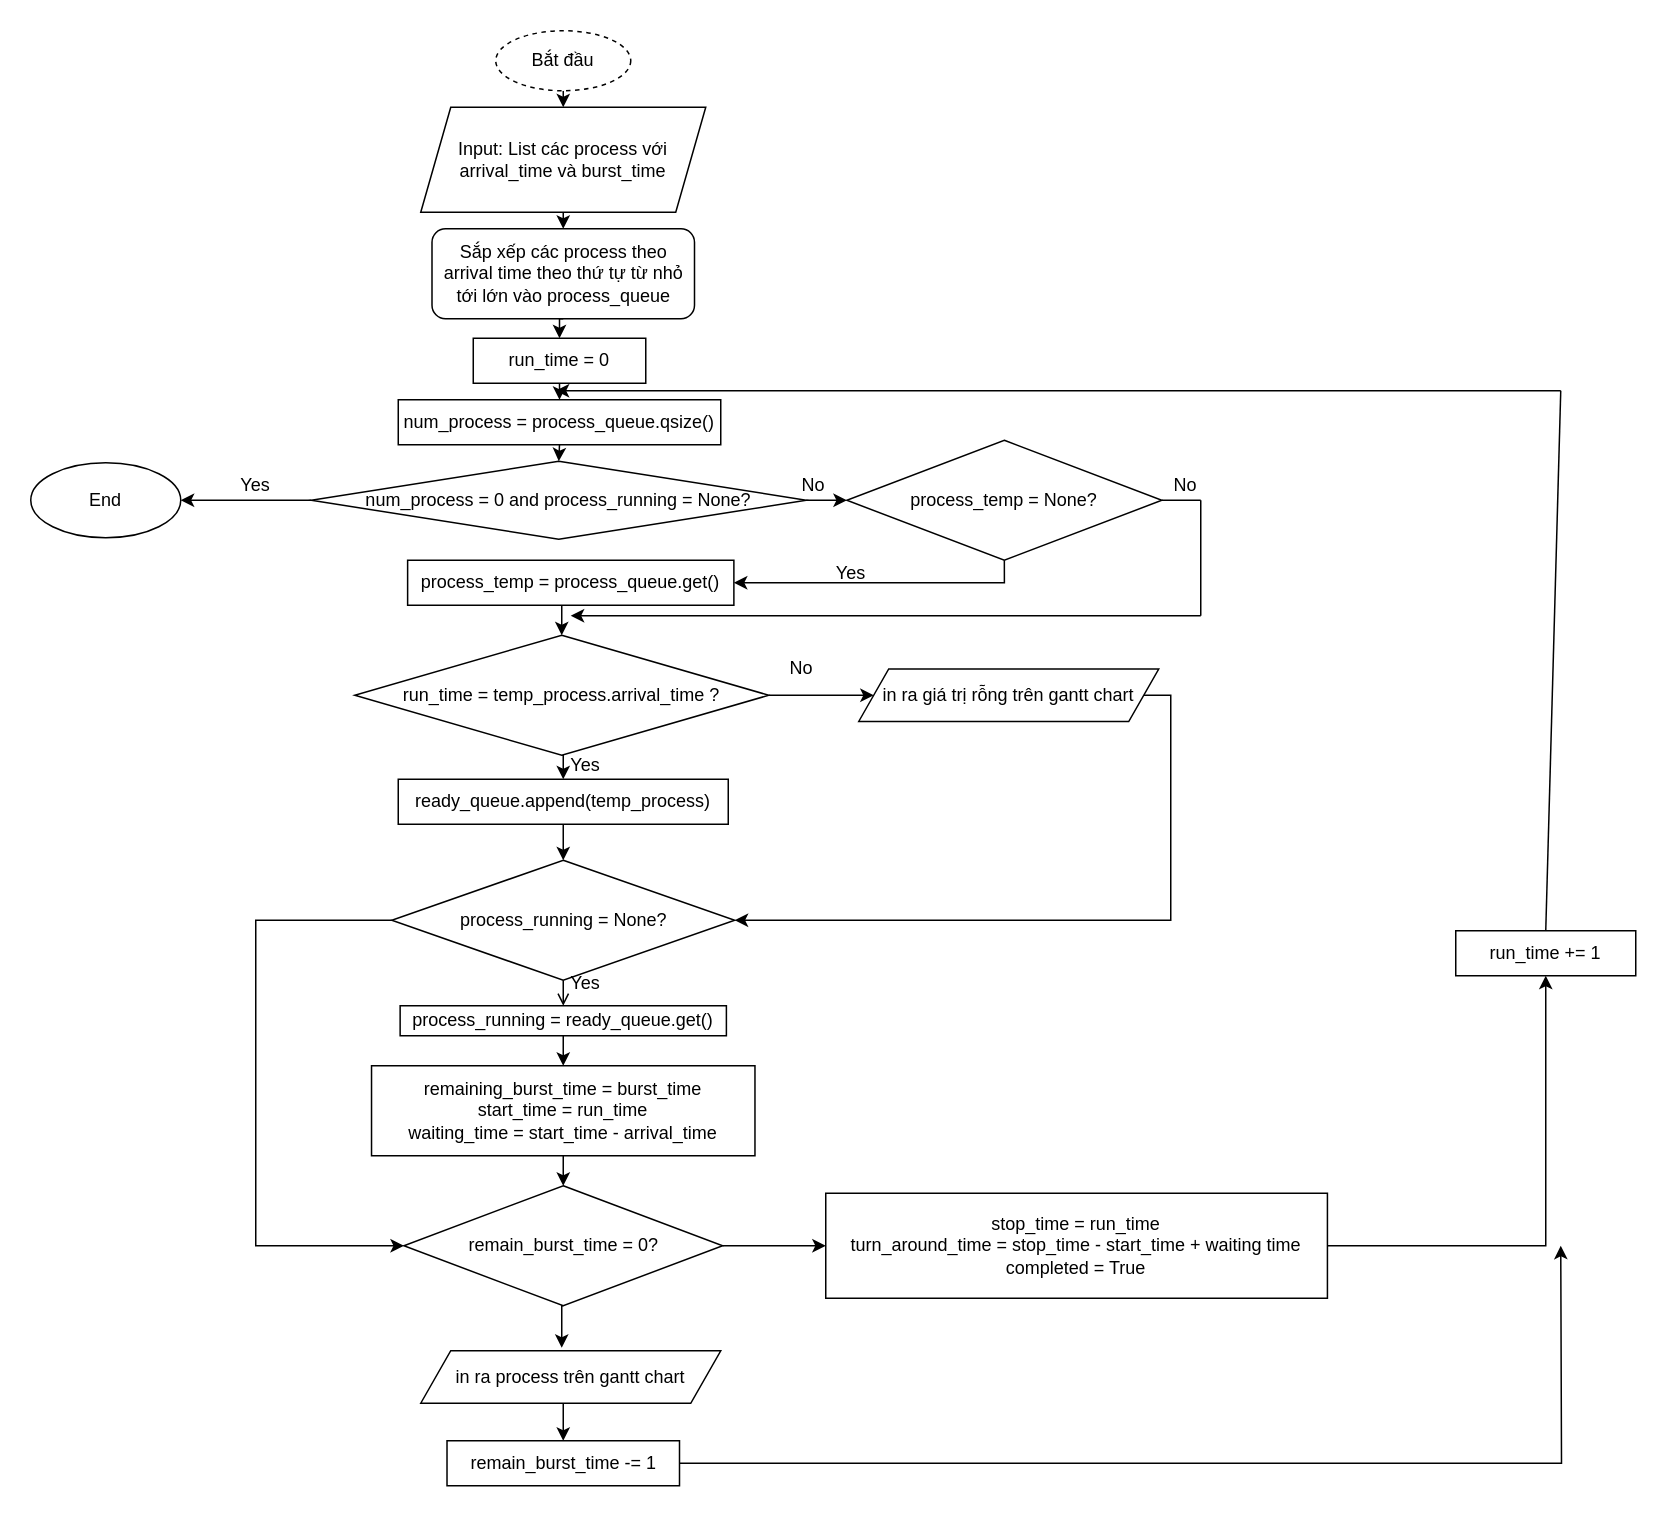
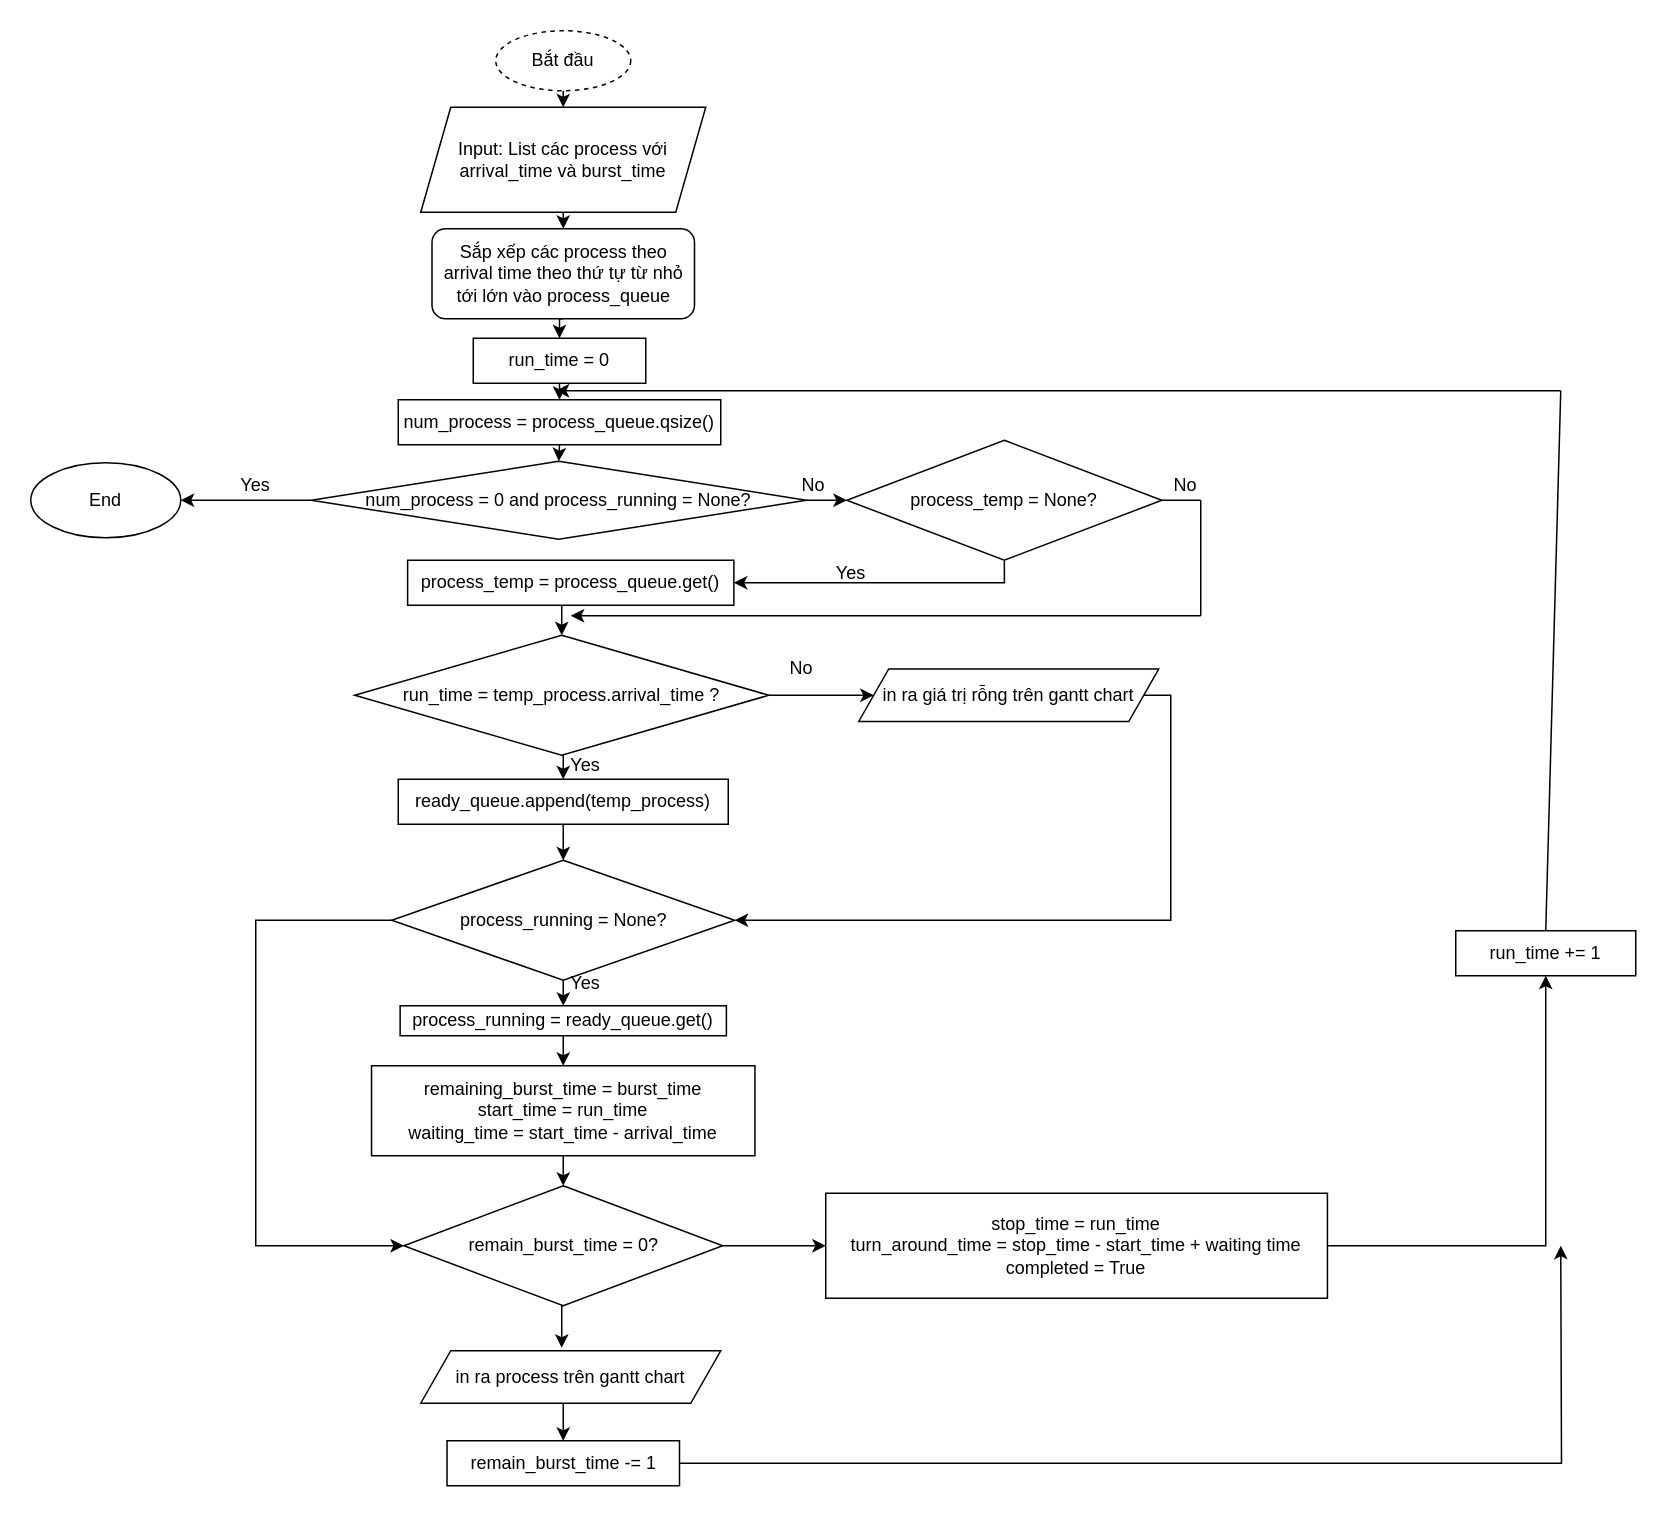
  <mxCell id="0" />
  <mxCell id="1" parent="0" />
  <mxCell id="2" value="End" style="ellipse;whiteSpace=wrap;html=1;rotation=0;" vertex="1" parent="1"><mxGeometry x="20" y="308" width="100" height="50" as="geometry" /></mxCell>
  <mxCell id="3" style="edgeStyle=orthogonalEdgeStyle;rounded=0;orthogonalLoop=1;jettySize=auto;html=1;exitX=1;exitY=0.5;exitDx=0;exitDy=0;" edge="1" parent="1" source="4"><mxGeometry relative="1" as="geometry"><mxPoint x="1040" y="830" as="targetPoint" /></mxGeometry></mxCell>
  <mxCell id="4" value="remain_burst_time -= 1" style="whiteSpace=wrap;html=1;" vertex="1" parent="1"><mxGeometry x="297.51" y="960" width="154.99" height="30" as="geometry" /></mxCell>
  <mxCell id="5" style="edgeStyle=orthogonalEdgeStyle;rounded=0;orthogonalLoop=1;jettySize=auto;html=1;exitX=0.5;exitY=1;exitDx=0;exitDy=0;entryX=0.5;entryY=0;entryDx=0;entryDy=0;" edge="1" parent="1" source="6" target="8"><mxGeometry relative="1" as="geometry" /></mxCell>
  <mxCell id="6" value="remaining_burst_time = burst_time&lt;br&gt;&lt;div&gt;start_time = run_time&lt;/div&gt;&lt;div&gt;waiting_time = start_time - arrival_time&lt;br&gt;&lt;/div&gt;" style="rounded=0;whiteSpace=wrap;html=1;" vertex="1" parent="1"><mxGeometry x="247.19" y="710" width="255.62" height="60" as="geometry" /></mxCell>
  <mxCell id="7" style="edgeStyle=orthogonalEdgeStyle;rounded=0;orthogonalLoop=1;jettySize=auto;html=1;exitX=1;exitY=0.5;exitDx=0;exitDy=0;entryX=0;entryY=0.5;entryDx=0;entryDy=0;" edge="1" parent="1" source="8" target="10"><mxGeometry relative="1" as="geometry" /></mxCell>
  <mxCell id="8" value="remain_burst_time = 0?" style="rhombus;whiteSpace=wrap;html=1;" vertex="1" parent="1"><mxGeometry x="268.76" y="790" width="212.5" height="80" as="geometry" /></mxCell>
  <mxCell id="9" style="edgeStyle=orthogonalEdgeStyle;rounded=0;orthogonalLoop=1;jettySize=auto;html=1;exitX=1;exitY=0.5;exitDx=0;exitDy=0;entryX=0.5;entryY=1;entryDx=0;entryDy=0;" edge="1" parent="1" source="10" target="30"><mxGeometry relative="1" as="geometry" /></mxCell>
  <mxCell id="10" value="&lt;div&gt;stop_time = run_time&lt;br&gt;turn_around_time = stop_time - start_time + waiting time&lt;br&gt;&lt;/div&gt;&lt;div&gt;completed = True&lt;br&gt;&lt;/div&gt;" style="rounded=0;whiteSpace=wrap;html=1;" vertex="1" parent="1"><mxGeometry x="550" y="795" width="334.45" height="70" as="geometry" /></mxCell>
  <mxCell id="11" value="&lt;div&gt;No&lt;/div&gt;" style="text;html=1;strokeColor=none;fillColor=none;align=center;verticalAlign=middle;whiteSpace=wrap;rounded=0;" vertex="1" parent="1"><mxGeometry x="504.06" y="430" width="60" height="30" as="geometry" /></mxCell>
  <mxCell id="12" style="edgeStyle=orthogonalEdgeStyle;rounded=0;orthogonalLoop=1;jettySize=auto;html=1;exitX=0.5;exitY=1;exitDx=0;exitDy=0;entryX=0.5;entryY=0;entryDx=0;entryDy=0;" edge="1" parent="1" source="14" target="28"><mxGeometry relative="1" as="geometry" /></mxCell>
  <mxCell id="13" style="edgeStyle=orthogonalEdgeStyle;rounded=0;orthogonalLoop=1;jettySize=auto;html=1;exitX=1;exitY=0.5;exitDx=0;exitDy=0;entryX=0;entryY=0.5;entryDx=0;entryDy=0;" edge="1" parent="1" source="14" target="38"><mxGeometry relative="1" as="geometry"><Array as="points"><mxPoint x="574" y="463" /></Array></mxGeometry></mxCell>
  <mxCell id="14" value="run_time = temp_process.arrival_time ?" style="rhombus;whiteSpace=wrap;html=1;" vertex="1" parent="1"><mxGeometry x="236.02" y="423" width="275.96" height="80" as="geometry" /></mxCell>
  <mxCell id="15" style="edgeStyle=orthogonalEdgeStyle;rounded=0;orthogonalLoop=1;jettySize=auto;html=1;exitX=0.5;exitY=1;exitDx=0;exitDy=0;entryX=0.5;entryY=0;entryDx=0;entryDy=0;" edge="1" parent="1" source="16" target="18"><mxGeometry relative="1" as="geometry" /></mxCell>
  <mxCell id="16" value="Bắt đầu" style="ellipse;whiteSpace=wrap;html=1;dashed=1;" vertex="1" parent="1"><mxGeometry x="330" width="90" height="40" as="geometry" y="20" /></mxCell>
  <mxCell id="17" style="edgeStyle=orthogonalEdgeStyle;rounded=0;orthogonalLoop=1;jettySize=auto;html=1;exitX=0.5;exitY=1;exitDx=0;exitDy=0;entryX=0.5;entryY=0;entryDx=0;entryDy=0;" edge="1" parent="1" source="18" target="20"><mxGeometry relative="1" as="geometry" /></mxCell>
  <mxCell id="18" value="Input: List các process với arrival_time và burst_time " style="shape=parallelogram;perimeter=parallelogramPerimeter;whiteSpace=wrap;html=1;fixedSize=1;" vertex="1" parent="1"><mxGeometry x="280" y="71" width="190" height="70" as="geometry" /></mxCell>
  <mxCell id="19" style="edgeStyle=orthogonalEdgeStyle;rounded=0;orthogonalLoop=1;jettySize=auto;html=1;exitX=0.5;exitY=1;exitDx=0;exitDy=0;entryX=0.5;entryY=0;entryDx=0;entryDy=0;" edge="1" parent="1" source="20" target="22"><mxGeometry relative="1" as="geometry" /></mxCell>
  <mxCell id="20" value="Sắp xếp các process theo arrival time theo thứ tự từ nhỏ tới lớn vào process_queue" style="rounded=1;whiteSpace=wrap;html=1;" vertex="1" parent="1"><mxGeometry x="287.5" y="152" width="175" height="60" as="geometry" /></mxCell>
  <mxCell id="21" style="edgeStyle=orthogonalEdgeStyle;rounded=0;orthogonalLoop=1;jettySize=auto;html=1;exitX=0.5;exitY=1;exitDx=0;exitDy=0;entryX=0.5;entryY=0;entryDx=0;entryDy=0;" edge="1" parent="1" source="22" target="24"><mxGeometry relative="1" as="geometry" /></mxCell>
  <mxCell id="22" value="run_time = 0" style="rounded=0;whiteSpace=wrap;html=1;" vertex="1" parent="1"><mxGeometry x="315.01" y="225" width="115" height="30" as="geometry" /></mxCell>
  <mxCell id="23" style="edgeStyle=orthogonalEdgeStyle;rounded=0;orthogonalLoop=1;jettySize=auto;html=1;exitX=0.5;exitY=1;exitDx=0;exitDy=0;entryX=0.5;entryY=0;entryDx=0;entryDy=0;" edge="1" parent="1" source="24" target="44"><mxGeometry relative="1" as="geometry" /></mxCell>
  <mxCell id="24" value="num_process = process_queue.qsize()" style="rounded=0;whiteSpace=wrap;html=1;" vertex="1" parent="1"><mxGeometry x="265.01" y="266" width="214.99" height="30" as="geometry" /></mxCell>
  <mxCell id="25" style="edgeStyle=orthogonalEdgeStyle;rounded=0;orthogonalLoop=1;jettySize=auto;html=1;exitX=0.5;exitY=1;exitDx=0;exitDy=0;entryX=0.5;entryY=0;entryDx=0;entryDy=0;" edge="1" parent="1" source="26" target="14"><mxGeometry relative="1" as="geometry" /></mxCell>
  <mxCell id="26" value="process_temp = process_queue.get()" style="rounded=0;whiteSpace=wrap;html=1;" vertex="1" parent="1"><mxGeometry x="271.25" y="373" width="217.5" height="30" as="geometry" /></mxCell>
  <mxCell id="27" style="edgeStyle=orthogonalEdgeStyle;rounded=0;orthogonalLoop=1;jettySize=auto;html=1;exitX=0.5;exitY=1;exitDx=0;exitDy=0;entryX=0.5;entryY=0;entryDx=0;entryDy=0;" edge="1" parent="1" source="28" target="33"><mxGeometry relative="1" as="geometry" /></mxCell>
  <mxCell id="28" value="ready_queue.append(temp_process)" style="rounded=0;whiteSpace=wrap;html=1;" vertex="1" parent="1"><mxGeometry x="265" y="519" width="220" height="30" as="geometry" /></mxCell>
  <mxCell id="29" value="Yes" style="text;html=1;strokeColor=none;fillColor=none;align=center;verticalAlign=middle;whiteSpace=wrap;rounded=0;" vertex="1" parent="1"><mxGeometry x="360" y="495" width="60" height="30" as="geometry" /></mxCell>
  <mxCell id="30" value="run_time += 1" style="whiteSpace=wrap;html=1;" vertex="1" parent="1"><mxGeometry x="970" y="620" width="120" height="30" as="geometry" /></mxCell>
- <mxCell id="31" style="edgeStyle=orthogonalEdgeStyle;rounded=0;orthogonalLoop=1;jettySize=auto;html=1;exitX=0.5;exitY=1;exitDx=0;exitDy=0;entryX=0.5;entryY=0;entryDx=0;entryDy=0;endArrow=open;" edge="1" parent="1" source="33" target="35"><mxGeometry relative="1" as="geometry" /></mxCell>
+ <mxCell id="31" style="edgeStyle=orthogonalEdgeStyle;rounded=0;orthogonalLoop=1;jettySize=auto;html=1;exitX=0.5;exitY=1;exitDx=0;exitDy=0;entryX=0.5;entryY=0;entryDx=0;entryDy=0;" edge="1" parent="1" source="33" target="35"><mxGeometry relative="1" as="geometry" /></mxCell>
  <mxCell id="32" style="edgeStyle=orthogonalEdgeStyle;rounded=0;orthogonalLoop=1;jettySize=auto;html=1;exitX=0;exitY=0.5;exitDx=0;exitDy=0;entryX=0;entryY=0.5;entryDx=0;entryDy=0;" edge="1" parent="1" source="33" target="8"><mxGeometry relative="1" as="geometry"><mxPoint x="90" y="800" as="targetPoint" /><Array as="points"><mxPoint x="170" y="613" /><mxPoint x="170" y="830" /></Array></mxGeometry></mxCell>
  <mxCell id="33" value="process_running = None?" style="rhombus;whiteSpace=wrap;html=1;" vertex="1" parent="1"><mxGeometry x="260.7" y="573" width="228.61" height="80" as="geometry" /></mxCell>
  <mxCell id="34" style="edgeStyle=orthogonalEdgeStyle;rounded=0;orthogonalLoop=1;jettySize=auto;html=1;exitX=0.5;exitY=1;exitDx=0;exitDy=0;entryX=0.5;entryY=0;entryDx=0;entryDy=0;" edge="1" parent="1" source="35" target="6"><mxGeometry relative="1" as="geometry" /></mxCell>
  <mxCell id="35" value="process_running = ready_queue.get()" style="rounded=0;whiteSpace=wrap;html=1;" vertex="1" parent="1"><mxGeometry x="266.26" y="670" width="217.5" height="20" as="geometry" /></mxCell>
  <mxCell id="36" value="Yes" style="text;html=1;strokeColor=none;fillColor=none;align=center;verticalAlign=middle;whiteSpace=wrap;rounded=0;" vertex="1" parent="1"><mxGeometry x="360" y="640" width="60" height="30" as="geometry" /></mxCell>
  <mxCell id="37" style="edgeStyle=orthogonalEdgeStyle;rounded=0;orthogonalLoop=1;jettySize=auto;html=1;exitX=1;exitY=0.5;exitDx=0;exitDy=0;entryX=1;entryY=0.5;entryDx=0;entryDy=0;" edge="1" parent="1" source="38" target="33"><mxGeometry relative="1" as="geometry"><Array as="points"><mxPoint x="780" y="463" /><mxPoint x="780" y="613" /></Array></mxGeometry></mxCell>
  <mxCell id="38" value="in ra giá trị rỗng trên gantt chart" style="shape=parallelogram;perimeter=parallelogramPerimeter;whiteSpace=wrap;html=1;fixedSize=1;" vertex="1" parent="1"><mxGeometry x="571.98" y="445.5" width="200" height="35" as="geometry" /></mxCell>
  <mxCell id="39" style="edgeStyle=orthogonalEdgeStyle;rounded=0;orthogonalLoop=1;jettySize=auto;html=1;exitX=0.5;exitY=1;exitDx=0;exitDy=0;entryX=0.5;entryY=0;entryDx=0;entryDy=0;" edge="1" parent="1" source="40" target="4"><mxGeometry relative="1" as="geometry" /></mxCell>
  <mxCell id="40" value="in ra process trên gantt chart" style="shape=parallelogram;perimeter=parallelogramPerimeter;whiteSpace=wrap;html=1;fixedSize=1;" vertex="1" parent="1"><mxGeometry x="280" y="900" width="200" height="35" as="geometry" /></mxCell>
  <mxCell id="41" style="edgeStyle=orthogonalEdgeStyle;rounded=0;orthogonalLoop=1;jettySize=auto;html=1;exitX=0.5;exitY=1;exitDx=0;exitDy=0;entryX=0.47;entryY=-0.057;entryDx=0;entryDy=0;entryPerimeter=0;" edge="1" parent="1" source="8" target="40"><mxGeometry relative="1" as="geometry" /></mxCell>
  <mxCell id="42" style="edgeStyle=orthogonalEdgeStyle;rounded=0;orthogonalLoop=1;jettySize=auto;html=1;exitX=0;exitY=0.5;exitDx=0;exitDy=0;entryX=1;entryY=0.5;entryDx=0;entryDy=0;" edge="1" parent="1" source="44" target="2"><mxGeometry relative="1" as="geometry" /></mxCell>
  <mxCell id="43" style="edgeStyle=orthogonalEdgeStyle;rounded=0;orthogonalLoop=1;jettySize=auto;html=1;exitX=1;exitY=0.5;exitDx=0;exitDy=0;entryX=0;entryY=0.5;entryDx=0;entryDy=0;" edge="1" parent="1" source="44" target="49"><mxGeometry relative="1" as="geometry" /></mxCell>
  <mxCell id="44" value="num_process = 0 and process_running = None?" style="rhombus;whiteSpace=wrap;html=1;" vertex="1" parent="1"><mxGeometry x="207" y="307" width="330" height="52" as="geometry" /></mxCell>
  <mxCell id="45" value="" style="endArrow=classic;html=1;rounded=0;" edge="1" parent="1"><mxGeometry width="50" height="50" relative="1" as="geometry"><mxPoint x="1040" y="260" as="sourcePoint" /><mxPoint x="370" y="260" as="targetPoint" /></mxGeometry></mxCell>
  <mxCell id="46" value="&lt;div&gt;No&lt;/div&gt;" style="text;html=1;strokeColor=none;fillColor=none;align=center;verticalAlign=middle;whiteSpace=wrap;rounded=0;" vertex="1" parent="1"><mxGeometry x="511.98" y="308" width="60" height="30" as="geometry" /></mxCell>
  <mxCell id="47" value="Yes" style="text;html=1;strokeColor=none;fillColor=none;align=center;verticalAlign=middle;whiteSpace=wrap;rounded=0;" vertex="1" parent="1"><mxGeometry x="140" y="308" width="60" height="30" as="geometry" /></mxCell>
  <mxCell id="48" style="edgeStyle=orthogonalEdgeStyle;rounded=0;orthogonalLoop=1;jettySize=auto;html=1;exitX=0.5;exitY=1;exitDx=0;exitDy=0;entryX=1;entryY=0.5;entryDx=0;entryDy=0;" edge="1" parent="1" source="49" target="26"><mxGeometry relative="1" as="geometry"><Array as="points"><mxPoint x="669" y="388" /></Array></mxGeometry></mxCell>
  <mxCell id="49" value="process_temp = None?" style="rhombus;whiteSpace=wrap;html=1;" vertex="1" parent="1"><mxGeometry x="564.06" y="293" width="210" height="80" as="geometry" /></mxCell>
  <mxCell id="50" value="" style="endArrow=classic;html=1;rounded=0;" edge="1" parent="1"><mxGeometry width="50" height="50" relative="1" as="geometry"><mxPoint x="800" y="410" as="sourcePoint" /><mxPoint x="380" y="410" as="targetPoint" /></mxGeometry></mxCell>
  <mxCell id="51" value="Yes" style="text;html=1;strokeColor=none;fillColor=none;align=center;verticalAlign=middle;whiteSpace=wrap;rounded=0;" vertex="1" parent="1"><mxGeometry x="537" y="367" width="60" height="30" as="geometry" /></mxCell>
  <mxCell id="52" value="&lt;div&gt;No&lt;/div&gt;" style="text;html=1;strokeColor=none;fillColor=none;align=center;verticalAlign=middle;whiteSpace=wrap;rounded=0;" vertex="1" parent="1"><mxGeometry x="760" y="308" width="60" height="30" as="geometry" /></mxCell>
  <mxCell id="53" value="" style="endArrow=none;html=1;rounded=0;" edge="1" parent="1"><mxGeometry width="50" height="50" relative="1" as="geometry"><mxPoint x="800" y="333" as="sourcePoint" /><mxPoint x="800" y="410" as="targetPoint" /></mxGeometry></mxCell>
  <mxCell id="54" value="" style="endArrow=none;html=1;rounded=0;exitX=1;exitY=0.5;exitDx=0;exitDy=0;" edge="1" parent="1" source="49"><mxGeometry width="50" height="50" relative="1" as="geometry"><mxPoint x="810" y="340" as="sourcePoint" /><mxPoint x="800" y="333" as="targetPoint" /></mxGeometry></mxCell>
  <mxCell id="55" value="" style="endArrow=none;html=1;rounded=0;exitX=0.5;exitY=0;exitDx=0;exitDy=0;" edge="1" parent="1" source="30"><mxGeometry width="50" height="50" relative="1" as="geometry"><mxPoint x="470" y="500" as="sourcePoint" /><mxPoint x="1040" y="260" as="targetPoint" /></mxGeometry></mxCell>
